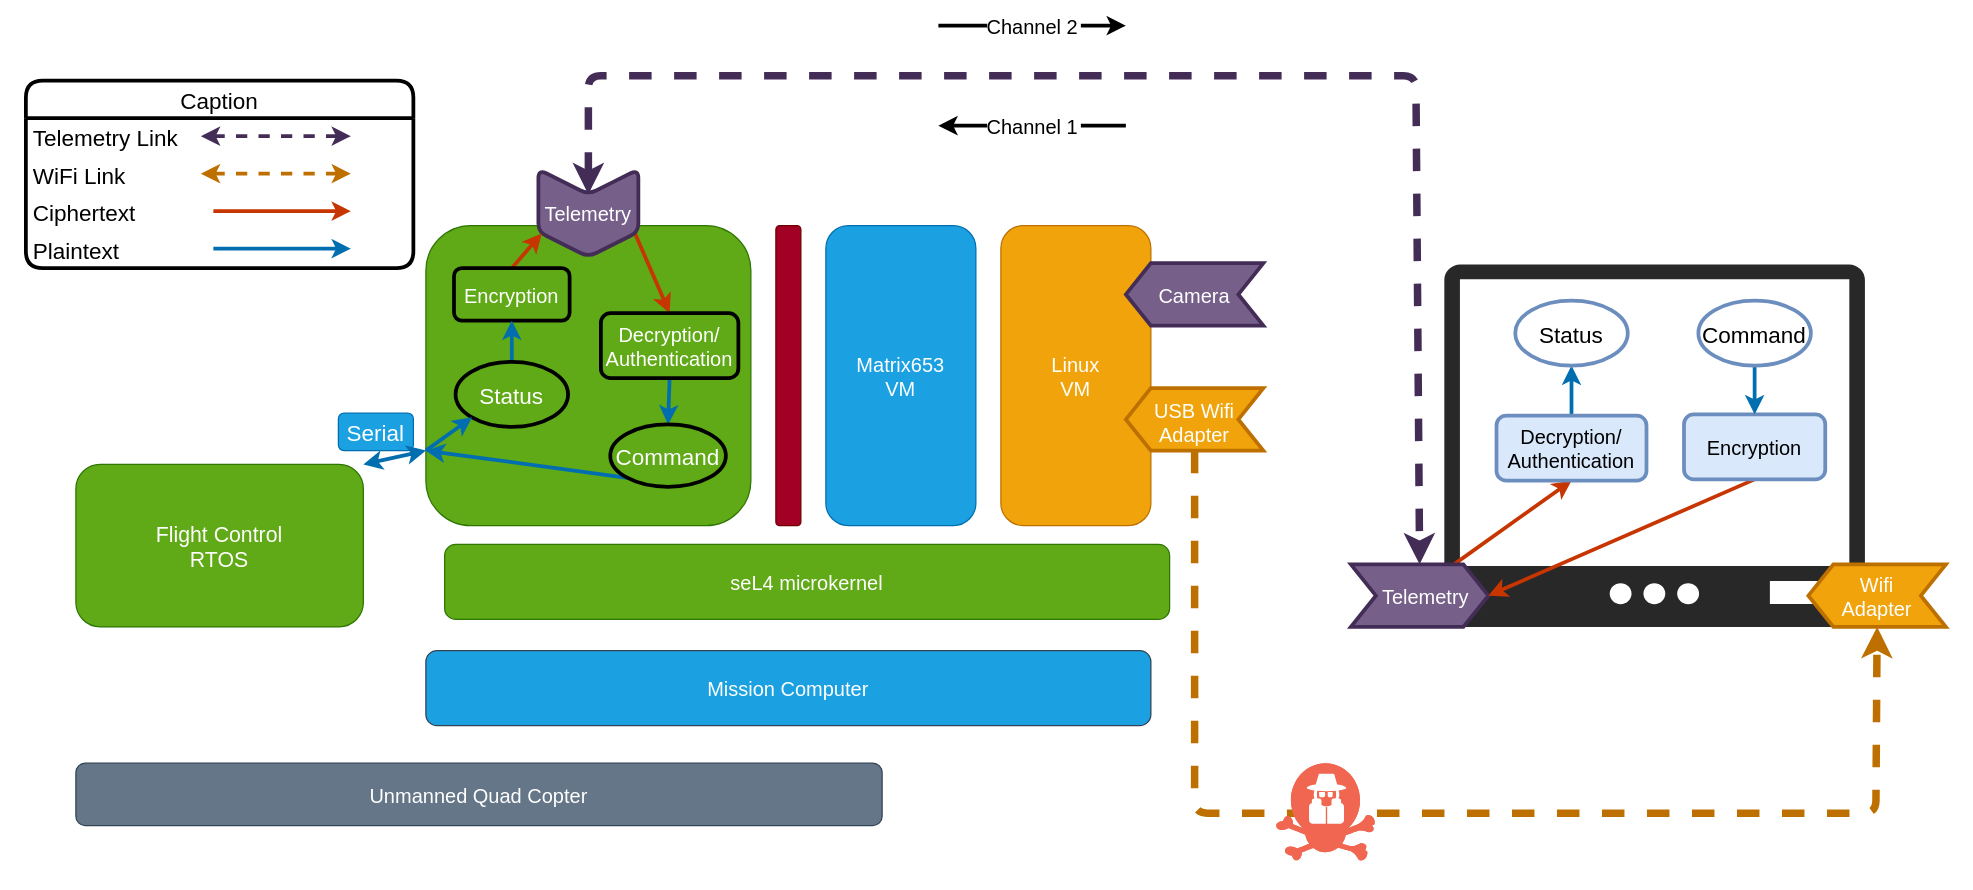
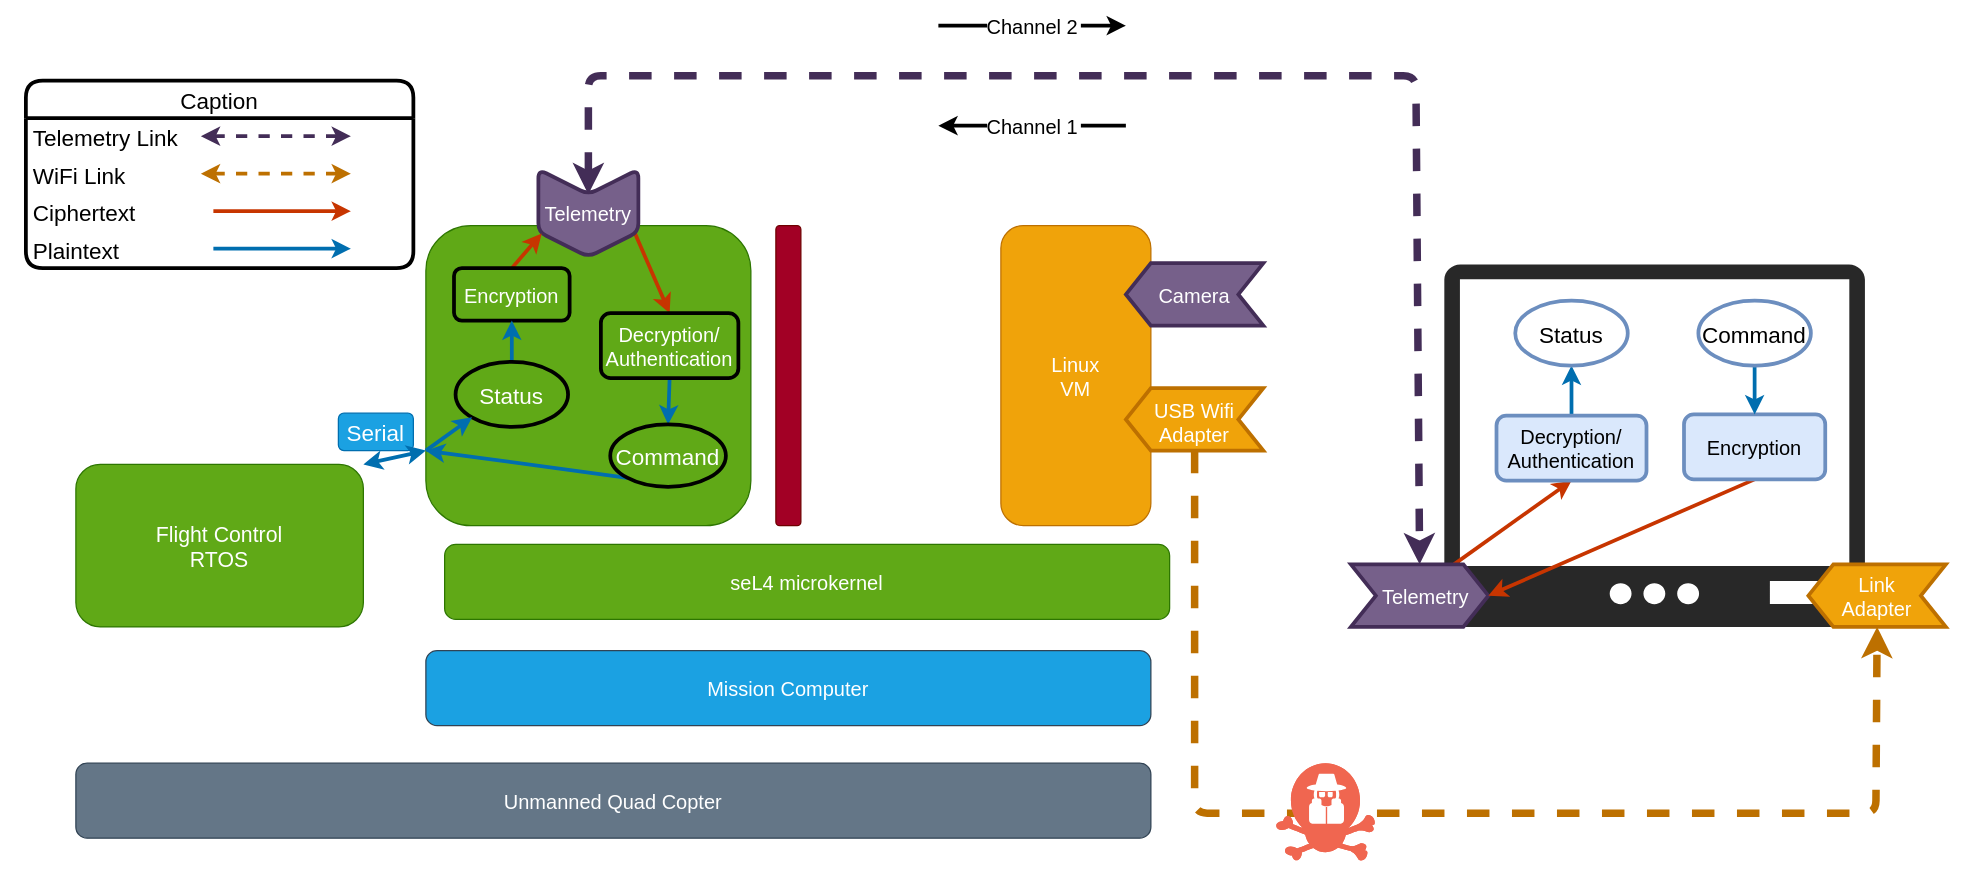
  <mxCell id="0" />
  <mxCell id="1" parent="0" />
  <mxCell id="2" value="" style="verticalLabelPosition=bottom;sketch=0;html=1;fillColor=#282828;strokeColor=none;verticalAlign=top;pointerEvents=1;align=center;shape=mxgraph.cisco_safe.iot_things_icons.icon28;" parent="1" vertex="1"><mxGeometry x="1117" y="211" width="413" height="290" as="geometry" /></mxCell>
  <mxCell id="3" value="Serial" style="text;strokeColor=#006EAF;fillColor=#1ba1e2;align=center;verticalAlign=middle;rounded=1;fontSize=18;fontColor=#ffffff;glass=0;" parent="1" vertex="1"><mxGeometry x="270" y="330" width="60" height="30" as="geometry" /></mxCell>
  <mxCell id="4" value="Mission Computer" style="rounded=1;fillColor=#1ba1e2;fontColor=#ffffff;strokeColor=#314354;fontSize=16;" parent="1" vertex="1"><mxGeometry x="340" y="520" width="580" height="60" as="geometry" /></mxCell>
  <mxCell id="5" value="seL4 microkernel" style="rounded=1;fillColor=#60a917;fontColor=#ffffff;strokeColor=#2D7600;fontSize=16;" parent="1" vertex="1"><mxGeometry x="355" y="435" width="580" height="60" as="geometry" /></mxCell>
  <mxCell id="6" value="Flight Control&#10;RTOS" style="rounded=1;fillColor=#60a917;fontColor=#ffffff;strokeColor=#2D7600;fontSize=17;" parent="1" vertex="1"><mxGeometry x="60" y="371" width="230" height="130" as="geometry" /></mxCell>
  <mxCell id="7" value="" style="rounded=1;fillColor=#60a917;fontColor=#ffffff;strokeColor=#2D7600;" parent="1" vertex="1"><mxGeometry x="340" y="180" width="260" height="240" as="geometry" /></mxCell>
  <mxCell id="8" value="" style="rounded=1;fontSize=16;fillColor=#a20025;fontColor=#ffffff;strokeColor=#6F0000;" parent="1" vertex="1"><mxGeometry x="620" y="180" width="20" height="240" as="geometry" /></mxCell>
  <mxCell id="9" value="Linux&#10;VM" style="rounded=1;fillColor=#f0a30a;fontColor=#FFFFFF;strokeColor=#BD7000;fontSize=16;" parent="1" vertex="1"><mxGeometry x="800" y="180" width="120" height="240" as="geometry" /></mxCell>
- <mxCell id="10" value="Matrix653&#10;VM" style="rounded=1;fillColor=#1ba1e2;fontColor=#ffffff;strokeColor=#006EAF;fontSize=16;" parent="1" vertex="1"><mxGeometry x="660" y="180" width="120" height="240" as="geometry" /></mxCell>
  <mxCell id="11" value="" style="edgeStyle=none;exitX=0.75;exitY=0;exitDx=0;exitDy=0;entryX=0.5;entryY=0;entryDx=0;entryDy=0;strokeWidth=3;fontSize=18;fontColor=#FFFFFF;fillColor=#fa6800;strokeColor=#C73500;" parent="1" source="12" target="31" edge="1"><mxGeometry relative="1" as="geometry" /></mxCell>
  <mxCell id="12" value="" style="shape=step;perimeter=stepPerimeter;fixedSize=1;rounded=1;strokeColor=#432D57;strokeWidth=3;fontSize=16;fontColor=#ffffff;rotation=90;fillColor=#76608a;arcSize=14;" parent="1" vertex="1"><mxGeometry x="435" y="130" width="70" height="80" as="geometry" /></mxCell>
  <mxCell id="13" value="Telemetry" style="text;strokeColor=none;fillColor=none;align=center;verticalAlign=middle;rounded=0;strokeWidth=3;fontSize=16;fontColor=#FFFFFF;" parent="1" vertex="1"><mxGeometry x="440" y="155" width="60" height="30" as="geometry" /></mxCell>
  <mxCell id="14" value="" style="edgeStyle=none;exitX=0.75;exitY=0;exitDx=0;exitDy=0;entryX=0.5;entryY=1;entryDx=0;entryDy=0;strokeWidth=3;fontSize=18;fontColor=#000000;fillColor=#fa6800;strokeColor=#C73500;" parent="1" source="15" target="48" edge="1"><mxGeometry relative="1" as="geometry" /></mxCell>
  <mxCell id="15" value="" style="shape=step;perimeter=stepPerimeter;fixedSize=1;rounded=0;strokeColor=#432D57;strokeWidth=3;fontSize=16;fontColor=#ffffff;fillColor=#76608a;" parent="1" vertex="1"><mxGeometry x="1080" y="451" width="110" height="50" as="geometry" /></mxCell>
  <mxCell id="16" value="Telemetry" style="text;strokeColor=none;fillColor=none;align=center;verticalAlign=middle;rounded=0;strokeWidth=3;fontSize=16;fontColor=#FFFFFF;" parent="1" vertex="1"><mxGeometry x="1110" y="461" width="60" height="30" as="geometry" /></mxCell>
  <mxCell id="17" value="" style="edgeStyle=none;exitX=0.5;exitY=1;exitDx=0;exitDy=0;entryX=1;entryY=0.5;entryDx=0;entryDy=0;strokeWidth=3;fontSize=18;fontColor=#000000;fillColor=#fa6800;strokeColor=#C73500;" parent="1" source="18" target="15" edge="1"><mxGeometry relative="1" as="geometry" /></mxCell>
  <mxCell id="18" value="Encryption" style="rounded=1;strokeColor=#6c8ebf;strokeWidth=3;fontSize=16;fillColor=#dae8fc;fontColor=#000000;" parent="1" vertex="1"><mxGeometry x="1346.5" y="331" width="113" height="52" as="geometry" /></mxCell>
  <mxCell id="19" value="" style="shape=step;perimeter=stepPerimeter;fixedSize=1;rounded=0;strokeColor=#432D57;strokeWidth=3;fontSize=16;fontColor=#ffffff;rotation=-180;fillColor=#76608a;" parent="1" vertex="1"><mxGeometry x="900" y="210" width="110" height="50" as="geometry" /></mxCell>
  <mxCell id="20" value="Camera" style="text;strokeColor=none;fillColor=none;align=center;verticalAlign=middle;rounded=0;strokeWidth=3;fontSize=16;fontColor=#FFFFFF;" parent="1" vertex="1"><mxGeometry x="925" y="220" width="60" height="30" as="geometry" /></mxCell>
  <mxCell id="21" value="" style="edgeStyle=none;exitX=0.5;exitY=0;exitDx=0;exitDy=0;entryX=0.5;entryY=0;entryDx=0;entryDy=0;strokeWidth=6;fontSize=16;fontColor=#FFFFFF;dashed=1;fillColor=#f0a30a;strokeColor=#BD7000;" parent="1" source="22" target="24" edge="1"><mxGeometry relative="1" as="geometry"><Array as="points"><mxPoint x="955" y="650" /><mxPoint x="1500" y="650" /></Array></mxGeometry></mxCell>
  <mxCell id="22" value="" style="shape=step;perimeter=stepPerimeter;fixedSize=1;rounded=0;strokeColor=#BD7000;strokeWidth=3;fontSize=16;fontColor=#000000;rotation=-180;fillColor=#f0a30a;" parent="1" vertex="1"><mxGeometry x="900" y="310" width="110" height="50" as="geometry" /></mxCell>
  <mxCell id="23" value="USB Wifi&#10;Adapter" style="text;strokeColor=none;fillColor=none;align=center;verticalAlign=middle;rounded=0;strokeWidth=3;fontSize=16;fontColor=#FFFFFF;" parent="1" vertex="1"><mxGeometry x="917.5" y="322" width="75" height="30" as="geometry" /></mxCell>
  <mxCell id="24" value="" style="shape=step;perimeter=stepPerimeter;fixedSize=1;rounded=0;strokeColor=#BD7000;strokeWidth=3;fontSize=16;fontColor=#000000;rotation=-180;fillColor=#f0a30a;" parent="1" vertex="1"><mxGeometry x="1446" y="451" width="110" height="50" as="geometry" /></mxCell>
- <mxCell id="25" value="Wifi&#10;Adapter" style="text;strokeColor=none;fillColor=none;align=center;verticalAlign=middle;rounded=0;strokeWidth=3;fontSize=16;fontColor=#FFFFFF;" parent="1" vertex="1"><mxGeometry x="1471" y="461" width="60" height="30" as="geometry" /></mxCell>
- <mxCell id="26" value="Unmanned Quad Copter" style="rounded=1;fillColor=#647687;fontColor=#ffffff;strokeColor=#314354;fontSize=16;" parent="1" vertex="1"><mxGeometry x="60" y="610" width="645" height="50" as="geometry" /></mxCell>
+ <mxCell id="25" value="Link&#10;Adapter" style="text;strokeColor=none;fillColor=none;align=center;verticalAlign=middle;rounded=0;strokeWidth=3;fontSize=16;fontColor=#FFFFFF;" parent="1" vertex="1"><mxGeometry x="1471" y="461" width="60" height="30" as="geometry" /></mxCell>
+ <mxCell id="26" value="Unmanned Quad Copter" style="rounded=1;fillColor=#647687;fontColor=#ffffff;strokeColor=#314354;fontSize=16;" parent="1" vertex="1"><mxGeometry x="60" y="610" width="860" height="60" as="geometry" /></mxCell>
  <mxCell id="27" value="" style="endArrow=classic;startArrow=classic;fontColor=#FFFFFF;strokeWidth=6;dashed=1;exitX=0.5;exitY=0;exitDx=0;exitDy=0;entryX=0.5;entryY=0;entryDx=0;entryDy=0;fillColor=#76608a;strokeColor=#432D57;" parent="1" source="13" target="15" edge="1"><mxGeometry width="50" height="50" relative="1" as="geometry"><mxPoint x="780" y="100" as="sourcePoint" /><mxPoint x="830" y="50" as="targetPoint" /><Array as="points"><mxPoint x="470" y="60" /><mxPoint x="1132" y="60" /></Array></mxGeometry></mxCell>
  <mxCell id="28" value="" style="edgeStyle=none;exitX=0.5;exitY=0;exitDx=0;exitDy=0;entryX=0.75;entryY=1;entryDx=0;entryDy=0;strokeWidth=3;fontSize=18;fontColor=#FFFFFF;fillColor=#fa6800;strokeColor=#C73500;" parent="1" source="29" target="12" edge="1"><mxGeometry relative="1" as="geometry" /></mxCell>
  <mxCell id="29" value="Encryption" style="rounded=1;fontSize=16;fillColor=#60a917;fontColor=#ffffff;strokeColor=#000000;strokeWidth=3;" parent="1" vertex="1"><mxGeometry x="362.5" y="214" width="92.5" height="42" as="geometry" /></mxCell>
  <mxCell id="30" value="" style="edgeStyle=none;exitX=0.5;exitY=1;exitDx=0;exitDy=0;entryX=0.5;entryY=0;entryDx=0;entryDy=0;strokeWidth=3;fontSize=18;fontColor=#FFFFFF;fillColor=#1ba1e2;strokeColor=#006EAF;" parent="1" source="31" target="34" edge="1"><mxGeometry relative="1" as="geometry" /></mxCell>
  <mxCell id="31" value="Decryption/&#10;Authentication" style="rounded=1;fontSize=16;fillColor=#60a917;fontColor=#ffffff;strokeColor=#000000;strokeWidth=3;" parent="1" vertex="1"><mxGeometry x="480" y="250" width="110" height="52" as="geometry" /></mxCell>
  <mxCell id="32" value="" style="endArrow=classic;startArrow=classic;strokeWidth=3;fontSize=18;fontColor=#FFFFFF;exitX=1;exitY=0;exitDx=0;exitDy=0;fillColor=#1ba1e2;strokeColor=#006EAF;" parent="1" source="6" edge="1"><mxGeometry width="50" height="50" relative="1" as="geometry"><mxPoint x="300" y="402" as="sourcePoint" /><mxPoint x="340" y="360" as="targetPoint" /></mxGeometry></mxCell>
  <mxCell id="33" value="" style="edgeStyle=none;exitX=0;exitY=1;exitDx=0;exitDy=0;entryX=0;entryY=0.75;entryDx=0;entryDy=0;strokeWidth=3;fontSize=18;fontColor=#FFFFFF;fillColor=#1ba1e2;strokeColor=#006EAF;" parent="1" source="34" target="7" edge="1"><mxGeometry relative="1" as="geometry" /></mxCell>
  <mxCell id="34" value="Command" style="ellipse;rounded=1;glass=0;fontSize=18;fontColor=#FFFFFF;fillColor=none;strokeWidth=3;strokeColor=#000000;" parent="1" vertex="1"><mxGeometry x="487.5" y="339" width="92.5" height="50" as="geometry" /></mxCell>
  <mxCell id="35" value="" style="edgeStyle=none;exitX=0.5;exitY=0;exitDx=0;exitDy=0;entryX=0.5;entryY=1;entryDx=0;entryDy=0;strokeWidth=3;fontSize=18;fontColor=#FFFFFF;fillColor=#1ba1e2;strokeColor=#006EAF;" parent="1" source="36" target="29" edge="1"><mxGeometry relative="1" as="geometry" /></mxCell>
  <mxCell id="36" value="Status" style="ellipse;rounded=1;glass=0;fontSize=18;fontColor=#FFFFFF;fillColor=none;strokeWidth=3;strokeColor=#000000;" parent="1" vertex="1"><mxGeometry x="363.75" y="289" width="90" height="52" as="geometry" /></mxCell>
  <mxCell id="37" value="" style="edgeStyle=none;exitX=0;exitY=0.75;exitDx=0;exitDy=0;entryX=0;entryY=1;entryDx=0;entryDy=0;strokeWidth=3;fontSize=18;fontColor=#FFFFFF;fillColor=#1ba1e2;strokeColor=#006EAF;" parent="1" source="7" target="36" edge="1"><mxGeometry relative="1" as="geometry" /></mxCell>
  <mxCell id="38" value="Caption" style="swimlane;fontStyle=0;childLayout=stackLayout;horizontal=1;startSize=30;horizontalStack=0;resizeParent=1;resizeParentMax=0;resizeLast=0;collapsible=1;marginBottom=0;rounded=1;glass=0;strokeColor=#000000;strokeWidth=3;fontSize=18;fontColor=#000000;fillColor=none;" parent="1" vertex="1"><mxGeometry x="20" y="64" width="310" height="150" as="geometry" /></mxCell>
  <mxCell id="39" value="Telemetry Link" style="text;strokeColor=none;fillColor=none;align=left;verticalAlign=middle;spacingLeft=4;spacingRight=4;overflow=hidden;points=[[0,0.5],[1,0.5]];portConstraint=eastwest;rotatable=0;rounded=1;glass=0;strokeWidth=3;fontSize=18;fontColor=#000000;" parent="38" vertex="1"><mxGeometry y="30" width="310" height="30" as="geometry" /></mxCell>
  <mxCell id="40" value="" style="endArrow=classic;startArrow=classic;strokeWidth=3;fontSize=18;fontColor=#FFFFFF;dashed=1;fillColor=#76608a;strokeColor=#432D57;" parent="38" edge="1"><mxGeometry width="50" height="50" relative="1" as="geometry"><mxPoint x="140" y="44.41" as="sourcePoint" /><mxPoint x="260" y="44.41" as="targetPoint" /></mxGeometry></mxCell>
  <mxCell id="41" value="WiFi Link" style="text;strokeColor=none;fillColor=none;align=left;verticalAlign=middle;spacingLeft=4;spacingRight=4;overflow=hidden;points=[[0,0.5],[1,0.5]];portConstraint=eastwest;rotatable=0;rounded=1;glass=0;strokeWidth=3;fontSize=18;fontColor=#000000;" parent="38" vertex="1"><mxGeometry y="60" width="310" height="30" as="geometry" /></mxCell>
  <mxCell id="42" value="" style="endArrow=classic;startArrow=classic;strokeWidth=3;fontSize=18;fontColor=#FFFFFF;dashed=1;fillColor=#f0a30a;strokeColor=#BD7000;" parent="38" edge="1"><mxGeometry width="50" height="50" relative="1" as="geometry"><mxPoint x="140" y="74.41" as="sourcePoint" /><mxPoint x="260" y="74.41" as="targetPoint" /></mxGeometry></mxCell>
  <mxCell id="43" value="Ciphertext" style="text;strokeColor=none;fillColor=none;align=left;verticalAlign=middle;spacingLeft=4;spacingRight=4;overflow=hidden;points=[[0,0.5],[1,0.5]];portConstraint=eastwest;rotatable=0;rounded=1;glass=0;strokeWidth=3;fontSize=18;fontColor=#000000;" parent="38" vertex="1"><mxGeometry y="90" width="310" height="30" as="geometry" /></mxCell>
  <mxCell id="44" value="Plaintext" style="text;strokeColor=none;fillColor=none;align=left;verticalAlign=middle;spacingLeft=4;spacingRight=4;overflow=hidden;points=[[0,0.5],[1,0.5]];portConstraint=eastwest;rotatable=0;rounded=1;glass=0;strokeWidth=3;fontSize=18;fontColor=#000000;" parent="38" vertex="1"><mxGeometry y="120" width="310" height="30" as="geometry" /></mxCell>
  <mxCell id="45" value="" style="endArrow=classic;strokeWidth=3;fontSize=18;fontColor=#FFFFFF;fillColor=#fa6800;strokeColor=#C73500;" parent="38" edge="1"><mxGeometry width="50" height="50" relative="1" as="geometry"><mxPoint x="150" y="104.41" as="sourcePoint" /><mxPoint x="260" y="104.41" as="targetPoint" /></mxGeometry></mxCell>
  <mxCell id="46" value="" style="endArrow=classic;strokeWidth=3;fontSize=18;fontColor=#FFFFFF;fillColor=#1ba1e2;strokeColor=#006EAF;" parent="38" edge="1"><mxGeometry width="50" height="50" relative="1" as="geometry"><mxPoint x="150" y="134.41" as="sourcePoint" /><mxPoint x="260" y="134.41" as="targetPoint" /></mxGeometry></mxCell>
  <mxCell id="47" value="" style="edgeStyle=none;exitX=0.5;exitY=0;exitDx=0;exitDy=0;entryX=0.5;entryY=1;entryDx=0;entryDy=0;strokeWidth=3;fontSize=18;fontColor=#000000;fillColor=#1ba1e2;strokeColor=#006EAF;" parent="1" source="48" target="49" edge="1"><mxGeometry relative="1" as="geometry" /></mxCell>
  <mxCell id="48" value="Decryption/&#10;Authentication" style="rounded=1;strokeColor=#6c8ebf;strokeWidth=3;fontSize=16;fillColor=#dae8fc;fontColor=#000000;" parent="1" vertex="1"><mxGeometry x="1196.5" y="332" width="120" height="52" as="geometry" /></mxCell>
  <mxCell id="49" value="Status" style="ellipse;rounded=1;glass=0;fontSize=18;fontColor=#000000;fillColor=none;strokeWidth=3;strokeColor=#6C8EBF;" parent="1" vertex="1"><mxGeometry x="1211.5" y="240" width="90" height="52" as="geometry" /></mxCell>
  <mxCell id="50" value="" style="edgeStyle=none;exitX=0.5;exitY=1;exitDx=0;exitDy=0;entryX=0.5;entryY=0;entryDx=0;entryDy=0;strokeWidth=3;fontSize=18;fontColor=#000000;fillColor=#1ba1e2;strokeColor=#006EAF;" parent="1" source="51" target="18" edge="1"><mxGeometry relative="1" as="geometry" /></mxCell>
  <mxCell id="51" value="Command" style="ellipse;rounded=1;glass=0;fontSize=18;fontColor=#000000;fillColor=none;strokeWidth=3;strokeColor=#6C8EBF;" parent="1" vertex="1"><mxGeometry x="1358" y="240" width="90" height="52" as="geometry" /></mxCell>
  <mxCell id="52" value="" style="endArrow=classic;strokeWidth=3;" parent="1" edge="1"><mxGeometry relative="1" as="geometry"><mxPoint x="750" y="20" as="sourcePoint" /><mxPoint x="900" y="20" as="targetPoint" /></mxGeometry></mxCell>
  <mxCell id="53" value="Channel 2" style="edgeLabel;resizable=0;align=center;verticalAlign=middle;fontSize=16;" parent="52" connectable="0" vertex="1"><mxGeometry relative="1" as="geometry" /></mxCell>
  <mxCell id="54" value="" style="endArrow=classic;strokeWidth=3;" parent="1" edge="1"><mxGeometry relative="1" as="geometry"><mxPoint x="900" y="100" as="sourcePoint" /><mxPoint x="750" y="100" as="targetPoint" /></mxGeometry></mxCell>
  <mxCell id="55" value="Channel 1" style="edgeLabel;resizable=0;align=center;verticalAlign=middle;fontSize=16;" parent="54" connectable="0" vertex="1"><mxGeometry relative="1" as="geometry" /></mxCell>
  <mxCell id="56" value="" style="verticalLabelPosition=bottom;sketch=0;html=1;fillColor=#F06650;strokeColor=#ffffff;verticalAlign=top;align=center;points=[];pointerEvents=1;shape=mxgraph.cisco_safe.compositeIcon;bgIcon=threat5;resIcon=mxgraph.cisco_safe.threat.threat_e3;" parent="1" vertex="1"><mxGeometry x="1020" y="610" width="80" height="80" as="geometry" /></mxCell>
